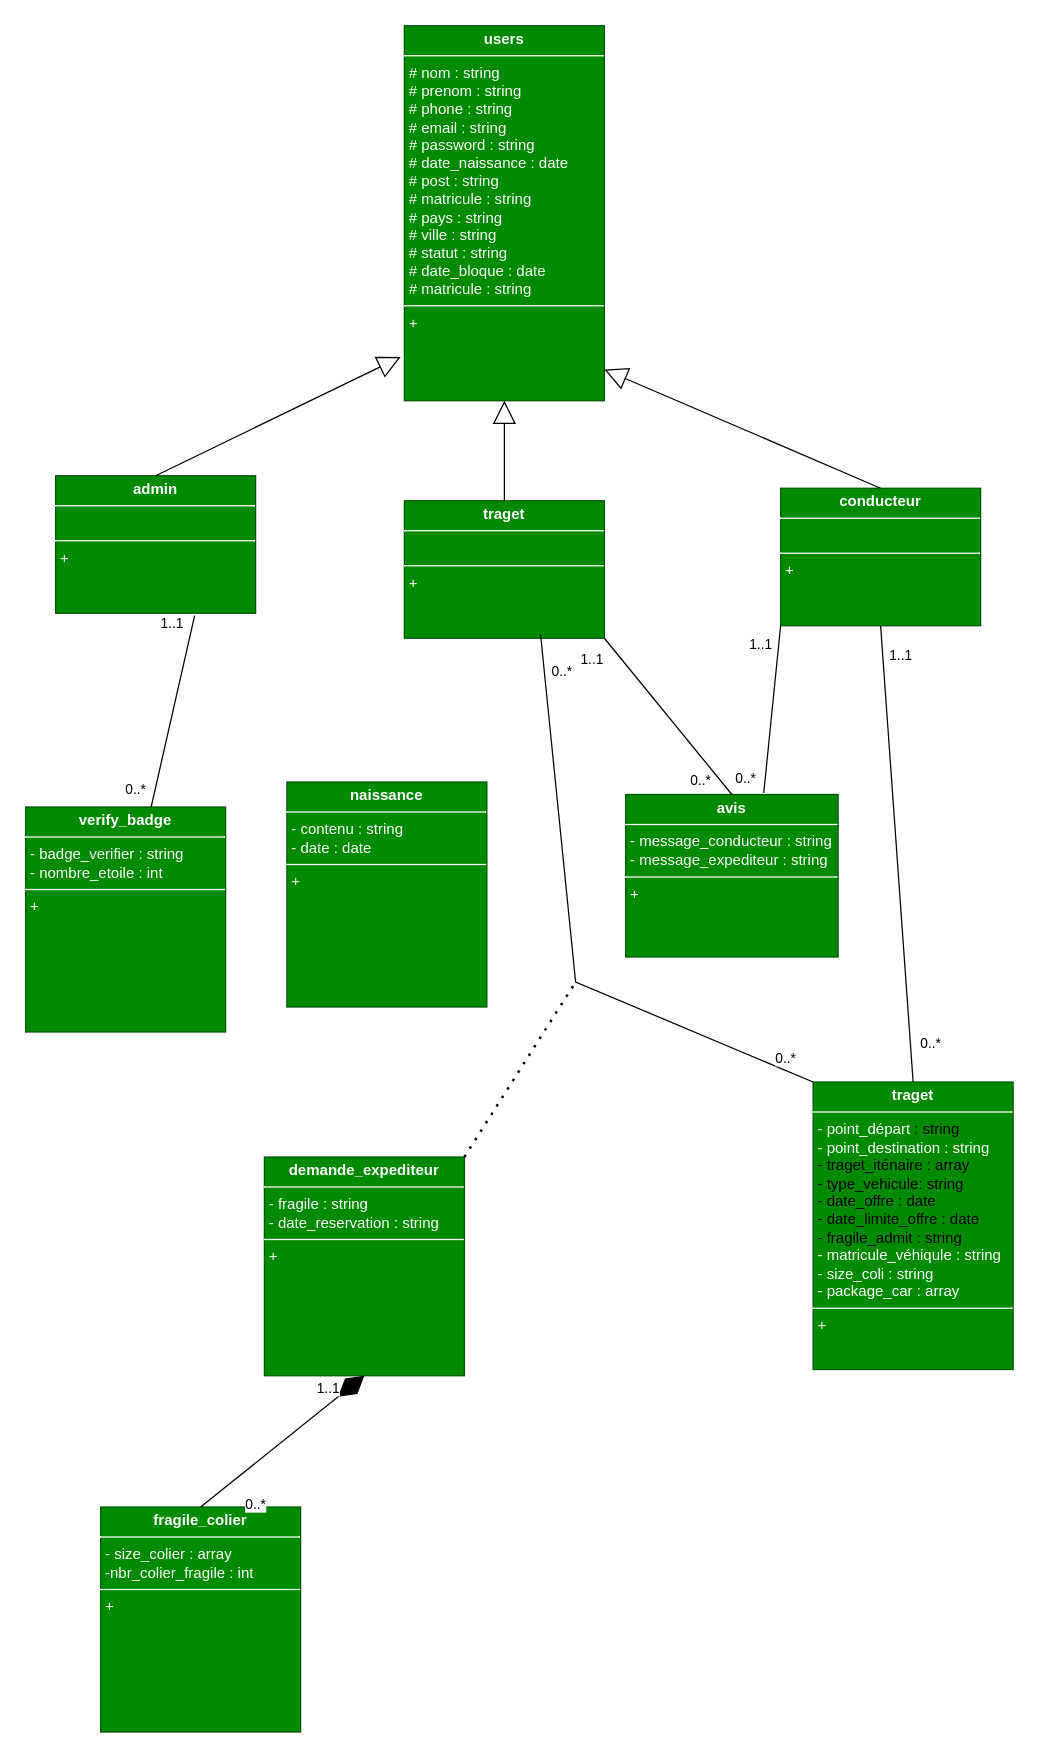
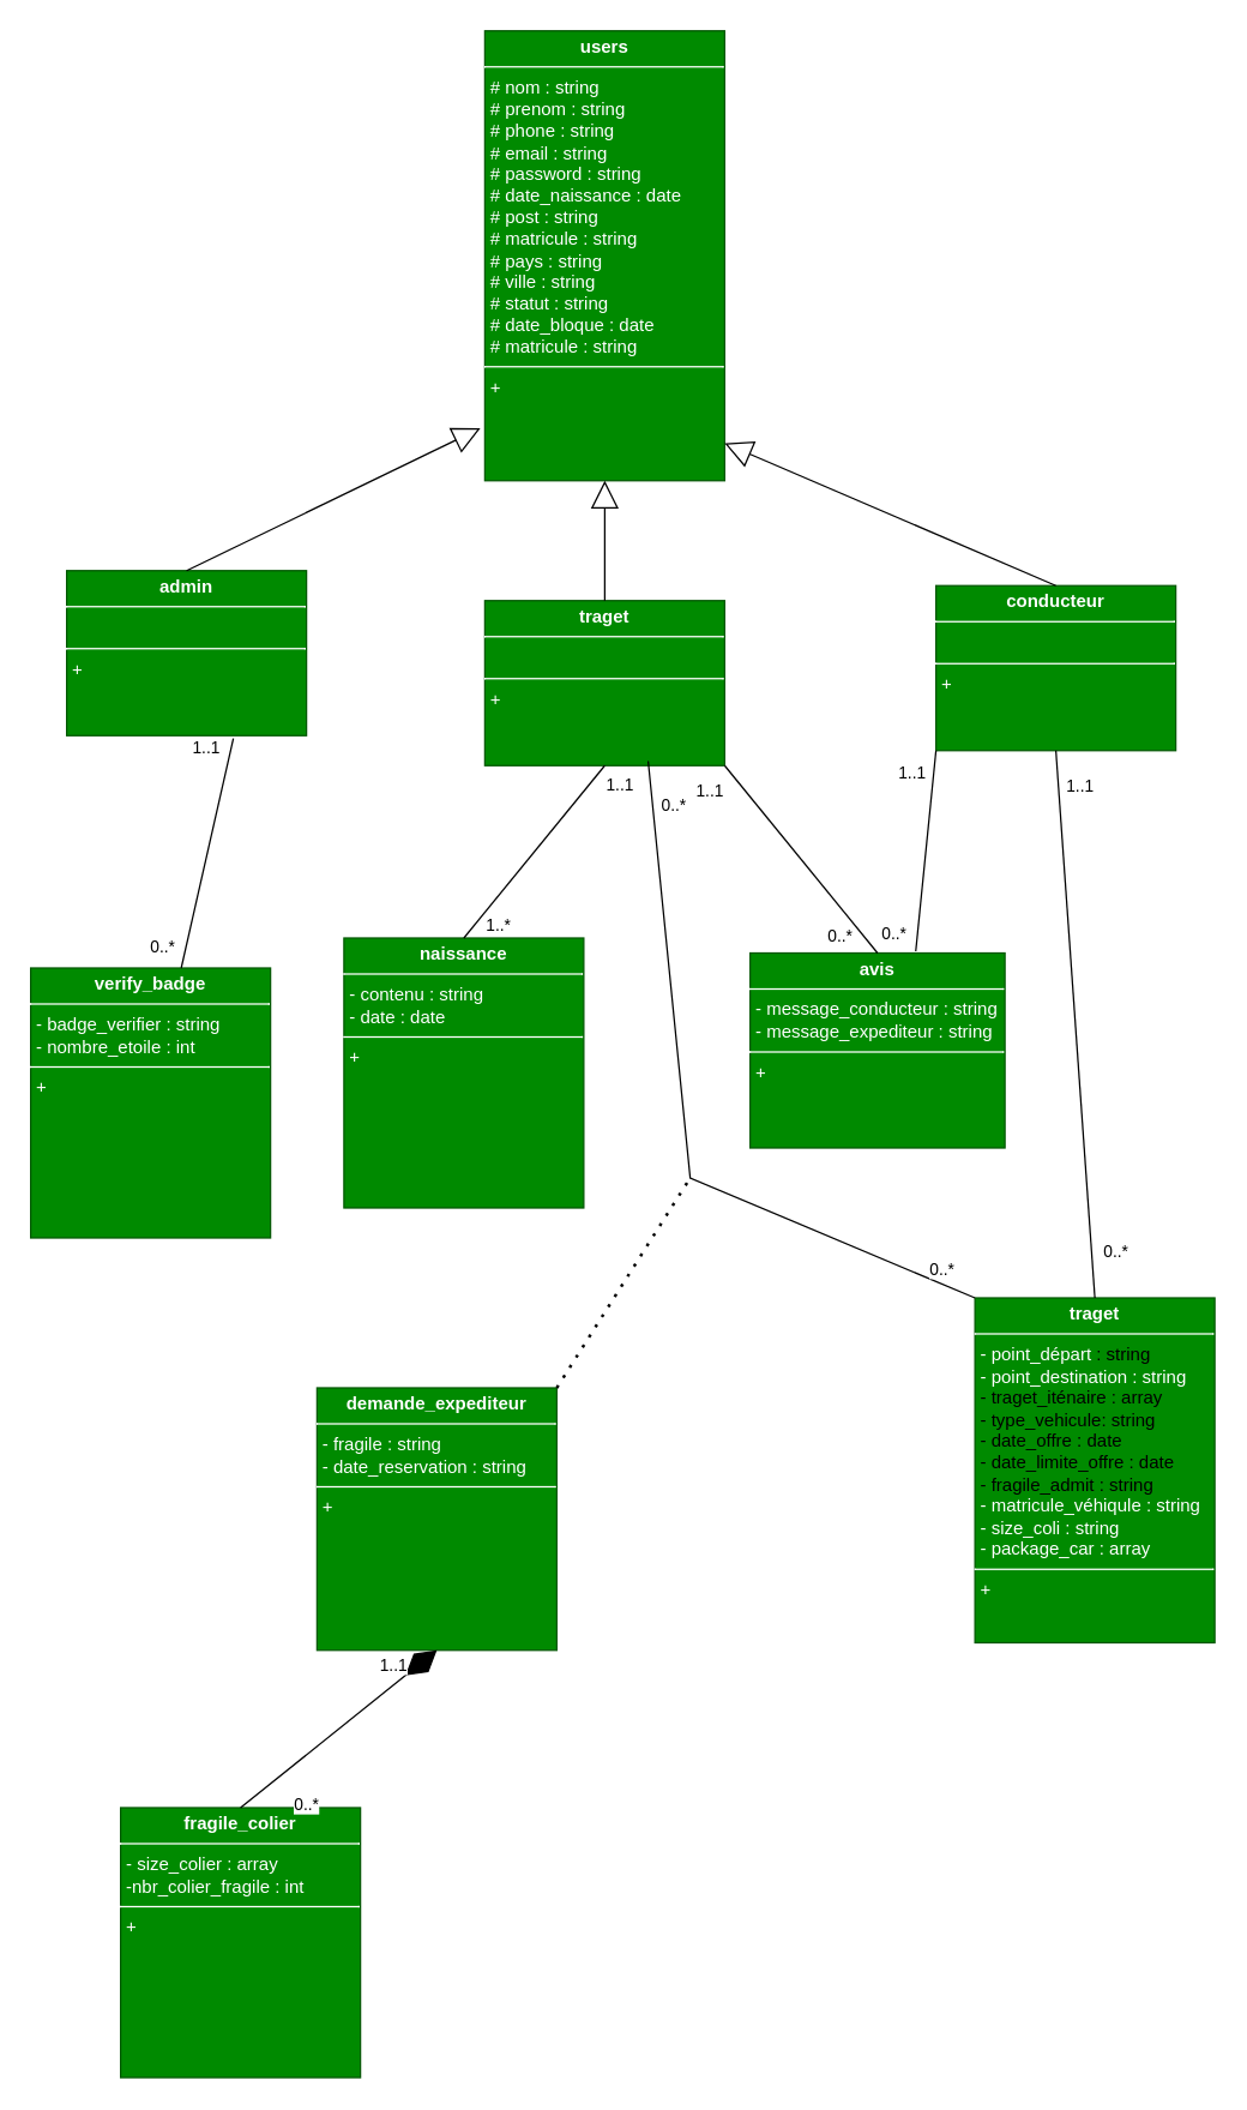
  <mxCell id="0" />
  <mxCell id="1" parent="0" />
  <mxCell id="2" value="&lt;p style=&quot;margin:0px;margin-top:4px;text-align:center;&quot;&gt;&lt;b&gt;users&lt;/b&gt;&lt;/p&gt;&lt;hr size=&quot;1&quot; style=&quot;border-style:solid;&quot;&gt;&lt;p style=&quot;margin:0px;margin-left:4px;&quot;&gt;# nom : string&lt;/p&gt;&lt;p style=&quot;margin:0px;margin-left:4px;&quot;&gt;# prenom : string&lt;/p&gt;&lt;p style=&quot;margin:0px;margin-left:4px;&quot;&gt;# phone : string&amp;nbsp;&lt;/p&gt;&lt;p style=&quot;margin:0px;margin-left:4px;&quot;&gt;# email : string&lt;/p&gt;&lt;p style=&quot;margin:0px;margin-left:4px;&quot;&gt;# password : string&lt;/p&gt;&lt;p style=&quot;margin:0px;margin-left:4px;&quot;&gt;# date_naissance : date&lt;/p&gt;&lt;p style=&quot;margin:0px;margin-left:4px;&quot;&gt;# post : string&lt;/p&gt;&lt;p style=&quot;margin:0px;margin-left:4px;&quot;&gt;# matricule : string&lt;/p&gt;&lt;p style=&quot;margin:0px;margin-left:4px;&quot;&gt;# pays : string&lt;/p&gt;&lt;p style=&quot;margin:0px;margin-left:4px;&quot;&gt;# ville : string&amp;nbsp;&lt;/p&gt;&lt;p style=&quot;margin:0px;margin-left:4px;&quot;&gt;# statut : string&lt;/p&gt;&lt;p style=&quot;margin:0px;margin-left:4px;&quot;&gt;# date_bloque : date&lt;/p&gt;&lt;p style=&quot;margin:0px;margin-left:4px;&quot;&gt;# matricule : string&lt;/p&gt;&lt;hr size=&quot;1&quot; style=&quot;border-style:solid;&quot;&gt;&lt;p style=&quot;margin:0px;margin-left:4px;&quot;&gt;+&amp;nbsp;&lt;/p&gt;" style="verticalAlign=top;align=left;overflow=fill;html=1;whiteSpace=wrap;fillColor=#008a00;fontColor=#ffffff;strokeColor=#005700;" vertex="1" parent="1"><mxGeometry x="323" y="20" width="160" height="300" as="geometry" /></mxCell>
  <mxCell id="3" value="&lt;p style=&quot;margin:0px;margin-top:4px;text-align:center;&quot;&gt;&lt;b&gt;traget&lt;/b&gt;&lt;/p&gt;&lt;hr size=&quot;1&quot; style=&quot;border-style:solid;&quot;&gt;&lt;p style=&quot;margin:0px;margin-left:4px;&quot;&gt;&lt;br&gt;&lt;/p&gt;&lt;hr size=&quot;1&quot; style=&quot;border-style:solid;&quot;&gt;&lt;p style=&quot;margin:0px;margin-left:4px;&quot;&gt;+&amp;nbsp;&lt;/p&gt;" style="verticalAlign=top;align=left;overflow=fill;html=1;whiteSpace=wrap;fillColor=#008a00;fontColor=#ffffff;strokeColor=#005700;" vertex="1" parent="1"><mxGeometry x="323" y="400" width="160" height="110" as="geometry" /></mxCell>
  <mxCell id="4" value="&lt;p style=&quot;margin:0px;margin-top:4px;text-align:center;&quot;&gt;&lt;b&gt;conducteur&lt;/b&gt;&lt;/p&gt;&lt;hr size=&quot;1&quot; style=&quot;border-style:solid;&quot;&gt;&lt;p style=&quot;margin:0px;margin-left:4px;&quot;&gt;&lt;br&gt;&lt;/p&gt;&lt;hr size=&quot;1&quot; style=&quot;border-style:solid;&quot;&gt;&lt;p style=&quot;margin:0px;margin-left:4px;&quot;&gt;+&amp;nbsp;&lt;/p&gt;" style="verticalAlign=top;align=left;overflow=fill;html=1;whiteSpace=wrap;fillColor=#008a00;fontColor=#ffffff;strokeColor=#005700;" vertex="1" parent="1"><mxGeometry x="624" y="390" width="160" height="110" as="geometry" /></mxCell>
  <mxCell id="5" value="&lt;p style=&quot;margin:0px;margin-top:4px;text-align:center;&quot;&gt;&lt;b&gt;admin&lt;/b&gt;&lt;/p&gt;&lt;hr size=&quot;1&quot; style=&quot;border-style:solid;&quot;&gt;&lt;p style=&quot;margin:0px;margin-left:4px;&quot;&gt;&lt;br&gt;&lt;/p&gt;&lt;hr size=&quot;1&quot; style=&quot;border-style:solid;&quot;&gt;&lt;p style=&quot;margin:0px;margin-left:4px;&quot;&gt;+&amp;nbsp;&lt;/p&gt;" style="verticalAlign=top;align=left;overflow=fill;html=1;whiteSpace=wrap;fillColor=#008a00;fontColor=#ffffff;strokeColor=#005700;" vertex="1" parent="1"><mxGeometry x="44" y="380" width="160" height="110" as="geometry" /></mxCell>
  <mxCell id="6" value="&lt;p style=&quot;margin:0px;margin-top:4px;text-align:center;&quot;&gt;&lt;b&gt;traget&lt;/b&gt;&lt;/p&gt;&lt;div&gt;&lt;hr size=&quot;1&quot; style=&quot;border-style:solid;&quot;&gt;&lt;p style=&quot;margin:0px;margin-left:4px;&quot;&gt;- point_départ&lt;span style=&quot;background-color: transparent; color: light-dark(rgb(0, 0, 0), rgb(255, 255, 255));&quot;&gt;&amp;nbsp;: string&lt;/span&gt;&lt;/p&gt;&lt;p style=&quot;margin:0px;margin-left:4px;&quot;&gt;- point_destination : string&lt;/p&gt;&lt;p style=&quot;margin:0px;margin-left:4px;&quot;&gt;&lt;span style=&quot;background-color: transparent; color: light-dark(rgb(0, 0, 0), rgb(255, 255, 255));&quot;&gt;- traget_iténaire : array&lt;/span&gt;&lt;/p&gt;&lt;p style=&quot;margin:0px;margin-left:4px;&quot;&gt;&lt;span style=&quot;background-color: transparent; color: light-dark(rgb(0, 0, 0), rgb(255, 255, 255));&quot;&gt;- type_vehicule: string&lt;/span&gt;&lt;/p&gt;&lt;p style=&quot;margin:0px;margin-left:4px;&quot;&gt;&lt;span style=&quot;background-color: transparent; color: light-dark(rgb(0, 0, 0), rgb(255, 255, 255));&quot;&gt;- date_offre : date&lt;/span&gt;&lt;/p&gt;&lt;p style=&quot;margin:0px;margin-left:4px;&quot;&gt;&lt;span style=&quot;background-color: transparent; color: light-dark(rgb(0, 0, 0), rgb(255, 255, 255));&quot;&gt;- date_limite_offre : date&lt;/span&gt;&lt;/p&gt;&lt;p style=&quot;margin:0px;margin-left:4px;&quot;&gt;&lt;span style=&quot;background-color: transparent; color: light-dark(rgb(0, 0, 0), rgb(255, 255, 255));&quot;&gt;- fragile_admit : string&amp;nbsp;&lt;/span&gt;&lt;/p&gt;&lt;p style=&quot;margin:0px;margin-left:4px;&quot;&gt;- matricule_véhiqule : string&lt;/p&gt;&lt;p style=&quot;margin:0px;margin-left:4px;&quot;&gt;- size_coli : string&lt;/p&gt;&lt;p style=&quot;margin:0px;margin-left:4px;&quot;&gt;- package_car : array&lt;/p&gt;&lt;hr size=&quot;1&quot; style=&quot;border-style:solid;&quot;&gt;&lt;p style=&quot;margin:0px;margin-left:4px;&quot;&gt;+&amp;nbsp;&lt;/p&gt;&lt;/div&gt;" style="verticalAlign=top;align=left;overflow=fill;html=1;whiteSpace=wrap;fillColor=#008a00;fontColor=#ffffff;strokeColor=#005700;" vertex="1" parent="1"><mxGeometry x="650" y="865" width="160" height="230" as="geometry" /></mxCell>
  <mxCell id="7" value="&lt;p style=&quot;margin:0px;margin-top:4px;text-align:center;&quot;&gt;&lt;b&gt;verify_badge&lt;/b&gt;&lt;/p&gt;&lt;div&gt;&lt;hr size=&quot;1&quot; style=&quot;border-style:solid;&quot;&gt;&lt;p style=&quot;margin:0px;margin-left:4px;&quot;&gt;- badge_verifier : string&lt;/p&gt;&lt;p style=&quot;margin:0px;margin-left:4px;&quot;&gt;- nombre_etoile : int&lt;/p&gt;&lt;hr size=&quot;1&quot; style=&quot;border-style:solid;&quot;&gt;&lt;p style=&quot;margin:0px;margin-left:4px;&quot;&gt;+&amp;nbsp;&lt;/p&gt;&lt;/div&gt;" style="verticalAlign=top;align=left;overflow=fill;html=1;whiteSpace=wrap;fillColor=#008a00;fontColor=#ffffff;strokeColor=#005700;" vertex="1" parent="1"><mxGeometry x="20" y="645" width="160" height="180" as="geometry" /></mxCell>
  <mxCell id="8" value="&lt;p style=&quot;margin:0px;margin-top:4px;text-align:center;&quot;&gt;&lt;b&gt;demande_expediteur&lt;/b&gt;&lt;/p&gt;&lt;div&gt;&lt;hr size=&quot;1&quot; style=&quot;border-style:solid;&quot;&gt;&lt;p style=&quot;margin:0px;margin-left:4px;&quot;&gt;- fragile : string&lt;/p&gt;&lt;p style=&quot;margin:0px;margin-left:4px;&quot;&gt;- date_reservation : string&lt;/p&gt;&lt;hr size=&quot;1&quot; style=&quot;border-style:solid;&quot;&gt;&lt;p style=&quot;margin:0px;margin-left:4px;&quot;&gt;+&amp;nbsp;&lt;/p&gt;&lt;/div&gt;" style="verticalAlign=top;align=left;overflow=fill;html=1;whiteSpace=wrap;fillColor=#008a00;fontColor=#ffffff;strokeColor=#005700;" vertex="1" parent="1"><mxGeometry x="211" y="925" width="160" height="175" as="geometry" /></mxCell>
  <mxCell id="9" value="&lt;p style=&quot;margin:0px;margin-top:4px;text-align:center;&quot;&gt;&lt;b&gt;avis&lt;/b&gt;&lt;/p&gt;&lt;div&gt;&lt;hr size=&quot;1&quot; style=&quot;border-style:solid;&quot;&gt;&lt;p style=&quot;margin:0px;margin-left:4px;&quot;&gt;- message_conducteur : string&amp;nbsp;&lt;br&gt;&lt;/p&gt;&lt;p style=&quot;margin:0px;margin-left:4px;&quot;&gt;- message_expediteur : string&lt;/p&gt;&lt;hr size=&quot;1&quot; style=&quot;border-style:solid;&quot;&gt;&lt;p style=&quot;margin:0px;margin-left:4px;&quot;&gt;+&amp;nbsp;&lt;/p&gt;&lt;/div&gt;" style="verticalAlign=top;align=left;overflow=fill;html=1;whiteSpace=wrap;fillColor=#008a00;fontColor=#ffffff;strokeColor=#005700;" vertex="1" parent="1"><mxGeometry x="500" y="635" width="170" height="130" as="geometry" /></mxCell>
  <mxCell id="10" value="&lt;p style=&quot;margin:0px;margin-top:4px;text-align:center;&quot;&gt;&lt;b&gt;naissance&lt;/b&gt;&lt;/p&gt;&lt;div&gt;&lt;hr size=&quot;1&quot; style=&quot;border-style:solid;&quot;&gt;&lt;p style=&quot;margin:0px;margin-left:4px;&quot;&gt;- contenu : string&lt;/p&gt;&lt;p style=&quot;margin:0px;margin-left:4px;&quot;&gt;- date : date&lt;/p&gt;&lt;hr size=&quot;1&quot; style=&quot;border-style:solid;&quot;&gt;&lt;p style=&quot;margin:0px;margin-left:4px;&quot;&gt;+&amp;nbsp;&lt;/p&gt;&lt;/div&gt;" style="verticalAlign=top;align=left;overflow=fill;html=1;whiteSpace=wrap;fillColor=#008a00;fontColor=#ffffff;strokeColor=#005700;" vertex="1" parent="1"><mxGeometry x="229" y="625" width="160" height="180" as="geometry" /></mxCell>
  <mxCell id="11" value="&lt;p style=&quot;margin:0px;margin-top:4px;text-align:center;&quot;&gt;&lt;b&gt;fragile_colier&lt;/b&gt;&lt;/p&gt;&lt;div&gt;&lt;hr size=&quot;1&quot; style=&quot;border-style:solid;&quot;&gt;&lt;p style=&quot;margin:0px;margin-left:4px;&quot;&gt;- size_colier : array&lt;/p&gt;&lt;p style=&quot;margin:0px;margin-left:4px;&quot;&gt;-nbr_colier_fragile : int&amp;nbsp;&amp;nbsp;&lt;/p&gt;&lt;hr size=&quot;1&quot; style=&quot;border-style:solid;&quot;&gt;&lt;p style=&quot;margin:0px;margin-left:4px;&quot;&gt;+&amp;nbsp;&lt;/p&gt;&lt;/div&gt;" style="verticalAlign=top;align=left;overflow=fill;html=1;whiteSpace=wrap;fillColor=#008a00;fontColor=#ffffff;strokeColor=#005700;" vertex="1" parent="1"><mxGeometry x="80" y="1205" width="160" height="180" as="geometry" /></mxCell>
  <mxCell id="12" value="" style="endArrow=block;endSize=16;endFill=0;html=1;rounded=0;entryX=0.5;entryY=1;entryDx=0;entryDy=0;exitX=0.5;exitY=0;exitDx=0;exitDy=0;" edge="1" parent="1" source="3" target="2"><mxGeometry x="0.125" y="20" width="160" relative="1" as="geometry"><mxPoint x="430" y="405" as="sourcePoint" /><mxPoint x="590" y="405" as="targetPoint" /><mxPoint as="offset" /></mxGeometry></mxCell>
  <mxCell id="13" value="" style="endArrow=block;endSize=16;endFill=0;html=1;rounded=0;entryX=0.5;entryY=1;entryDx=0;entryDy=0;exitX=0.5;exitY=0;exitDx=0;exitDy=0;" edge="1" parent="1" source="4"><mxGeometry x="0.125" y="20" width="160" relative="1" as="geometry"><mxPoint x="483" y="375" as="sourcePoint" /><mxPoint x="483" y="295" as="targetPoint" /><mxPoint as="offset" /></mxGeometry></mxCell>
  <mxCell id="14" value="" style="endArrow=block;endSize=16;endFill=0;html=1;rounded=0;exitX=0.5;exitY=0;exitDx=0;exitDy=0;" edge="1" parent="1" source="5"><mxGeometry x="0.125" y="20" width="160" relative="1" as="geometry"><mxPoint x="140" y="385" as="sourcePoint" /><mxPoint x="320" y="285" as="targetPoint" /><mxPoint as="offset" /></mxGeometry></mxCell>
  <mxCell id="15" value="" style="endArrow=none;html=1;rounded=0;exitX=0.695;exitY=1.017;exitDx=0;exitDy=0;exitPerimeter=0;" edge="1" parent="1" source="5" target="7"><mxGeometry width="50" height="50" relative="1" as="geometry"><mxPoint x="430" y="565" as="sourcePoint" /><mxPoint x="480" y="515" as="targetPoint" /></mxGeometry></mxCell>
  <mxCell id="16" value="1..1" style="edgeLabel;html=1;align=center;verticalAlign=middle;resizable=0;points=[];" vertex="1" connectable="0" parent="15"><mxGeometry x="-0.918" y="-3" relative="1" as="geometry"><mxPoint x="-14" as="offset" /></mxGeometry></mxCell>
  <mxCell id="17" value="0..*" style="edgeLabel;html=1;align=center;verticalAlign=middle;resizable=0;points=[];" vertex="1" connectable="0" parent="15"><mxGeometry x="0.812" relative="1" as="geometry"><mxPoint x="-16" as="offset" /></mxGeometry></mxCell>
+ <mxCell id="18" value="" style="endArrow=none;html=1;rounded=0;exitX=0.5;exitY=0;exitDx=0;exitDy=0;entryX=0.5;entryY=1;entryDx=0;entryDy=0;" edge="1" parent="1" source="10" target="3"><mxGeometry width="50" height="50" relative="1" as="geometry"><mxPoint x="570" y="605" as="sourcePoint" /><mxPoint x="620" y="555" as="targetPoint" /></mxGeometry></mxCell>
+ <mxCell id="19" value="1..*" style="edgeLabel;html=1;align=center;verticalAlign=middle;resizable=0;points=[];" vertex="1" connectable="0" parent="18"><mxGeometry x="-0.836" y="-3" relative="1" as="geometry"><mxPoint x="13" y="-1" as="offset" /></mxGeometry></mxCell>
+ <mxCell id="20" value="1..1" style="edgeLabel;html=1;align=center;verticalAlign=middle;resizable=0;points=[];" vertex="1" connectable="0" parent="18"><mxGeometry x="0.906" relative="1" as="geometry"><mxPoint x="14" y="7" as="offset" /></mxGeometry></mxCell>
  <mxCell id="21" value="" style="endArrow=none;html=1;rounded=0;exitX=0.5;exitY=0;exitDx=0;exitDy=0;entryX=0.5;entryY=1;entryDx=0;entryDy=0;" edge="1" parent="1" source="6" target="4"><mxGeometry width="50" height="50" relative="1" as="geometry"><mxPoint x="627" y="750" as="sourcePoint" /><mxPoint x="560" y="465" as="targetPoint" /></mxGeometry></mxCell>
  <mxCell id="22" value="0..*" style="edgeLabel;html=1;align=center;verticalAlign=middle;resizable=0;points=[];" vertex="1" connectable="0" parent="21"><mxGeometry x="-0.836" y="-3" relative="1" as="geometry"><mxPoint x="13" y="-1" as="offset" /></mxGeometry></mxCell>
  <mxCell id="23" value="1..1" style="edgeLabel;html=1;align=center;verticalAlign=middle;resizable=0;points=[];" vertex="1" connectable="0" parent="21"><mxGeometry x="0.906" relative="1" as="geometry"><mxPoint x="14" y="7" as="offset" /></mxGeometry></mxCell>
  <mxCell id="24" value="" style="endArrow=none;html=1;rounded=0;exitX=1;exitY=1;exitDx=0;exitDy=0;entryX=0.5;entryY=0;entryDx=0;entryDy=0;" edge="1" parent="1" source="3" target="9"><mxGeometry width="50" height="50" relative="1" as="geometry"><mxPoint x="530" y="545" as="sourcePoint" /><mxPoint x="590" y="653" as="targetPoint" /></mxGeometry></mxCell>
  <mxCell id="25" value="1..1" style="edgeLabel;html=1;align=center;verticalAlign=middle;resizable=0;points=[];" vertex="1" connectable="0" parent="24"><mxGeometry x="-0.918" y="-3" relative="1" as="geometry"><mxPoint x="-13" y="9" as="offset" /></mxGeometry></mxCell>
  <mxCell id="26" value="0..*" style="edgeLabel;html=1;align=center;verticalAlign=middle;resizable=0;points=[];" vertex="1" connectable="0" parent="24"><mxGeometry x="0.812" relative="1" as="geometry"><mxPoint x="-16" as="offset" /></mxGeometry></mxCell>
  <mxCell id="27" value="" style="endArrow=none;html=1;rounded=0;exitX=0;exitY=1;exitDx=0;exitDy=0;entryX=0.65;entryY=-0.009;entryDx=0;entryDy=0;entryPerimeter=0;" edge="1" parent="1" source="4" target="9"><mxGeometry width="50" height="50" relative="1" as="geometry"><mxPoint x="493" y="520" as="sourcePoint" /><mxPoint x="555" y="625" as="targetPoint" /></mxGeometry></mxCell>
  <mxCell id="28" value="1..1" style="edgeLabel;html=1;align=center;verticalAlign=middle;resizable=0;points=[];" vertex="1" connectable="0" parent="27"><mxGeometry x="-0.918" y="-3" relative="1" as="geometry"><mxPoint x="-13" y="9" as="offset" /></mxGeometry></mxCell>
  <mxCell id="29" value="0..*" style="edgeLabel;html=1;align=center;verticalAlign=middle;resizable=0;points=[];" vertex="1" connectable="0" parent="27"><mxGeometry x="0.812" relative="1" as="geometry"><mxPoint x="-16" as="offset" /></mxGeometry></mxCell>
  <mxCell id="30" value="" style="endArrow=diamondThin;endFill=1;endSize=24;html=1;rounded=0;entryX=0.5;entryY=1;entryDx=0;entryDy=0;exitX=0.5;exitY=0;exitDx=0;exitDy=0;" edge="1" parent="1" source="11" target="8"><mxGeometry width="160" relative="1" as="geometry"><mxPoint x="231" y="1145" as="sourcePoint" /><mxPoint x="391" y="1145" as="targetPoint" /></mxGeometry></mxCell>
  <mxCell id="31" value="0..*" style="edgeLabel;html=1;align=center;verticalAlign=middle;resizable=0;points=[];" vertex="1" connectable="0" parent="30"><mxGeometry x="-0.644" relative="1" as="geometry"><mxPoint x="20" y="16" as="offset" /></mxGeometry></mxCell>
  <mxCell id="32" value="1..1" style="edgeLabel;html=1;align=center;verticalAlign=middle;resizable=0;points=[];" vertex="1" connectable="0" parent="30"><mxGeometry x="0.253" relative="1" as="geometry"><mxPoint x="20" y="-30" as="offset" /></mxGeometry></mxCell>
  <mxCell id="33" value="" style="endArrow=none;html=1;rounded=0;exitX=0;exitY=0;exitDx=0;exitDy=0;entryX=0.681;entryY=0.973;entryDx=0;entryDy=0;entryPerimeter=0;" edge="1" parent="1" source="6" target="3"><mxGeometry width="50" height="50" relative="1" as="geometry"><mxPoint x="740" y="875" as="sourcePoint" /><mxPoint x="659" y="520" as="targetPoint" /><Array as="points"><mxPoint x="460" y="785" /></Array></mxGeometry></mxCell>
  <mxCell id="34" value="0..*" style="edgeLabel;html=1;align=center;verticalAlign=middle;resizable=0;points=[];" vertex="1" connectable="0" parent="33"><mxGeometry x="-0.836" y="-3" relative="1" as="geometry"><mxPoint x="13" y="-1" as="offset" /></mxGeometry></mxCell>
  <mxCell id="35" value="0..*" style="edgeLabel;html=1;align=center;verticalAlign=middle;resizable=0;points=[];" vertex="1" connectable="0" parent="33"><mxGeometry x="0.906" relative="1" as="geometry"><mxPoint x="14" y="7" as="offset" /></mxGeometry></mxCell>
  <mxCell id="36" value="" style="endArrow=none;dashed=1;html=1;dashPattern=1 3;strokeWidth=2;rounded=0;exitX=1;exitY=0;exitDx=0;exitDy=0;" edge="1" parent="1" source="8"><mxGeometry width="50" height="50" relative="1" as="geometry"><mxPoint x="550" y="1425" as="sourcePoint" /><mxPoint x="460" y="785" as="targetPoint" /></mxGeometry></mxCell>
